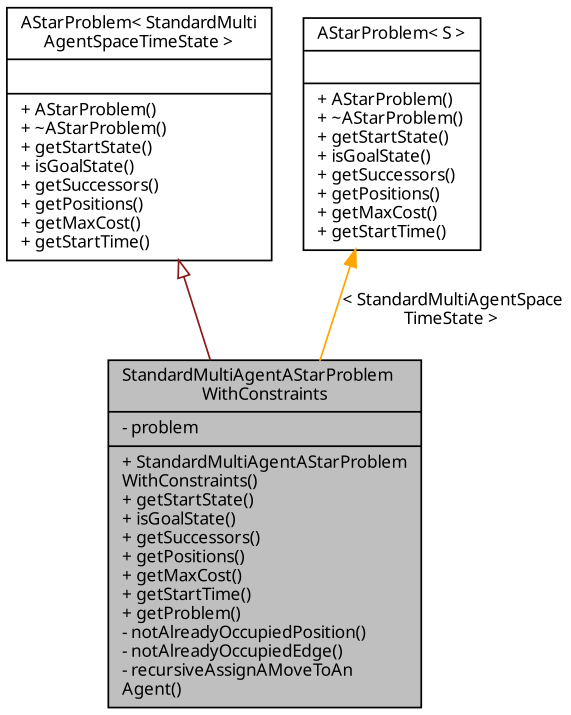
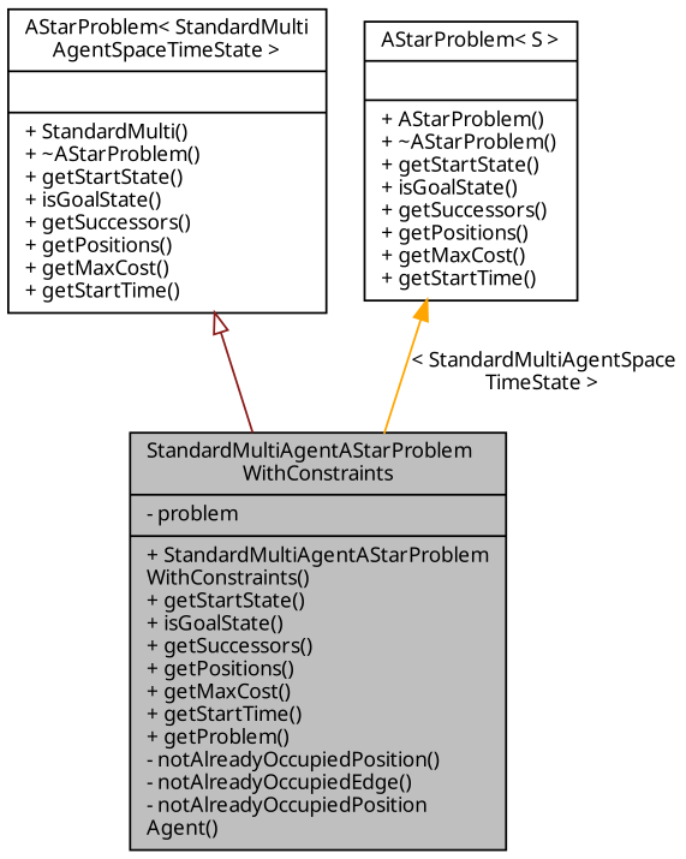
  digraph {
    fontname="Noto Sans"
    node [color=black fillcolor=white fontname="Noto Sans" fontsize=10 shape=record style=filled]
    edge [dir=back fontname="Noto Sans" fontsize=10 labelfontname=Helvetica labelfontsize=10 style=solid]
-   n1 [fillcolor=grey75 fontcolor=black height=0.2 label="{StandardMultiAgentAStarProblem\lWithConstraints\n|- problem\l|+ StandardMultiAgentAStarProblem\lWithConstraints()\l+ getStartState()\l+ isGoalState()\l+ getSuccessors()\l+ getPositions()\l+ getMaxCost()\l+ getStartTime()\l+ getProblem()\l- notAlreadyOccupiedPosition()\l- notAlreadyOccupiedEdge()\l- recursiveAssignAMoveToAn\lAgent()\l}" width=0.4]
-   n2 [height=0.2 label="{AStarProblem\< StandardMulti\lAgentSpaceTimeState \>\n||+ AStarProblem()\l+ ~AStarProblem()\l+ getStartState()\l+ isGoalState()\l+ getSuccessors()\l+ getPositions()\l+ getMaxCost()\l+ getStartTime()\l}" width=0.4]
+   n1 [fillcolor=grey75 fontcolor=black height=0.2 label="{StandardMultiAgentAStarProblem\lWithConstraints\n|- problem\l|+ StandardMultiAgentAStarProblem\lWithConstraints()\l+ getStartState()\l+ isGoalState()\l+ getSuccessors()\l+ getPositions()\l+ getMaxCost()\l+ getStartTime()\l+ getProblem()\l- notAlreadyOccupiedPosition()\l- notAlreadyOccupiedEdge()\l- notAlreadyOccupiedPosition\lAgent()\l}" width=0.4]
+   n2 [height=0.2 label="{AStarProblem\< StandardMulti\lAgentSpaceTimeState \>\n||+ StandardMulti()\l+ ~AStarProblem()\l+ getStartState()\l+ isGoalState()\l+ getSuccessors()\l+ getPositions()\l+ getMaxCost()\l+ getStartTime()\l}" width=0.4]
    n3 [height=0.2 label="{AStarProblem\< S \>\n||+ AStarProblem()\l+ ~AStarProblem()\l+ getStartState()\l+ isGoalState()\l+ getSuccessors()\l+ getPositions()\l+ getMaxCost()\l+ getStartTime()\l}" width=0.4]
    n2 -> n1 [arrowtail=onormal color=firebrick4]
    n3 -> n1 [color=orange label=" \< StandardMultiAgentSpace\lTimeState \>"]
  }
